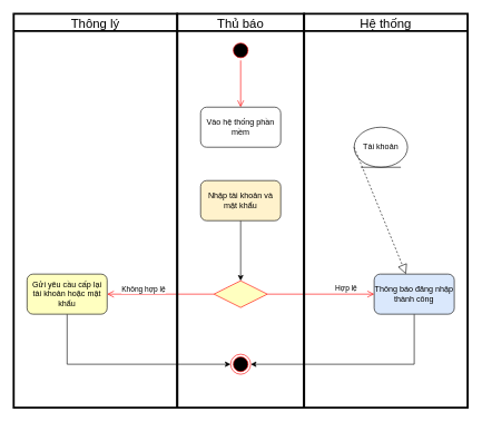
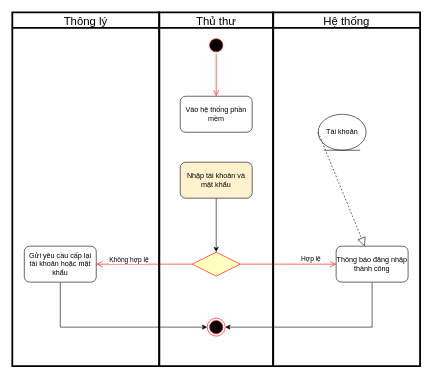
  <mxCell id="0" />
  <mxCell id="1" parent="0" />
  <mxCell id="2" value="" style="ellipse;html=1;shape=startState;fillColor=#000000;strokeColor=#ff0000;" vertex="1" parent="1"><mxGeometry x="345" y="60" width="30" height="30" as="geometry" /></mxCell>
  <mxCell id="3" value="" style="edgeStyle=orthogonalEdgeStyle;html=1;verticalAlign=bottom;endArrow=open;endSize=8;strokeColor=#ff0000;entryX=0.5;entryY=0;entryDx=0;entryDy=0;" edge="1" source="2" parent="1" target="4"><mxGeometry relative="1" as="geometry"><mxPoint x="365" y="150" as="targetPoint" /></mxGeometry></mxCell>
  <mxCell id="4" value="Vào hệ thống phần mềm" style="rounded=1;whiteSpace=wrap;html=1;" vertex="1" parent="1"><mxGeometry x="300" y="160" width="120" height="60" as="geometry" /></mxCell>
  <mxCell id="5" style="edgeStyle=orthogonalEdgeStyle;rounded=0;orthogonalLoop=1;jettySize=auto;html=1;exitX=0.5;exitY=1;exitDx=0;exitDy=0;entryX=0.5;entryY=0;entryDx=0;entryDy=0;" edge="1" parent="1" source="6" target="7"><mxGeometry relative="1" as="geometry" /></mxCell>
  <mxCell id="6" value="Nhập tài khoản và mật khẩu" style="rounded=1;whiteSpace=wrap;html=1;fillColor=#fff2cc;" vertex="1" parent="1"><mxGeometry x="300" y="270" width="120" height="60" as="geometry" /></mxCell>
  <mxCell id="7" value="" style="rhombus;whiteSpace=wrap;html=1;fillColor=#ffffc0;strokeColor=#ff0000;" vertex="1" parent="1"><mxGeometry x="320" y="420" width="80" height="40" as="geometry" /></mxCell>
  <mxCell id="8" value="Hợp lệ" style="edgeStyle=orthogonalEdgeStyle;html=1;align=left;verticalAlign=bottom;endArrow=open;endSize=8;strokeColor=#ff0000;entryX=0;entryY=0.5;entryDx=0;entryDy=0;" edge="1" source="7" parent="1" target="13"><mxGeometry x="0.25" relative="1" as="geometry"><mxPoint x="500" y="440" as="targetPoint" /><mxPoint as="offset" /></mxGeometry></mxCell>
  <mxCell id="9" value="Không hợp lệ" style="edgeStyle=orthogonalEdgeStyle;html=1;align=left;verticalAlign=top;endArrow=open;endSize=8;strokeColor=#ff0000;entryX=1;entryY=0.5;entryDx=0;entryDy=0;" edge="1" source="7" parent="1" target="11"><mxGeometry x="0.75" y="-20" relative="1" as="geometry"><mxPoint x="360" y="520" as="targetPoint" /><mxPoint as="offset" /></mxGeometry></mxCell>
  <mxCell id="10" style="edgeStyle=orthogonalEdgeStyle;rounded=0;orthogonalLoop=1;jettySize=auto;html=1;exitX=0.5;exitY=1;exitDx=0;exitDy=0;entryX=0;entryY=0.5;entryDx=0;entryDy=0;" edge="1" parent="1" source="11" target="14"><mxGeometry relative="1" as="geometry" /></mxCell>
- <mxCell id="11" value="Gửi yêu cầu cấp lại tài khoản hoặc mật khẩu" style="rounded=1;whiteSpace=wrap;html=1;fillColor=#ffffc0;" vertex="1" parent="1"><mxGeometry x="40" y="410" width="120" height="60" as="geometry" /></mxCell>
+ <mxCell id="11" value="Gửi yêu cầu cấp lại tài khoản hoặc mật khẩu" style="rounded=1;whiteSpace=wrap;html=1;" vertex="1" parent="1"><mxGeometry x="40" y="410" width="120" height="60" as="geometry" /></mxCell>
  <mxCell id="12" style="edgeStyle=orthogonalEdgeStyle;rounded=0;orthogonalLoop=1;jettySize=auto;html=1;exitX=0.5;exitY=1;exitDx=0;exitDy=0;entryX=1;entryY=0.5;entryDx=0;entryDy=0;" edge="1" parent="1" source="13" target="14"><mxGeometry relative="1" as="geometry" /></mxCell>
- <mxCell id="13" value="Thông báo đăng nhập thành công" style="rounded=1;whiteSpace=wrap;html=1;fillColor=#dae8fc;" vertex="1" parent="1"><mxGeometry x="560" y="410" width="120" height="60" as="geometry" /></mxCell>
+ <mxCell id="13" value="Thông báo đăng nhập thành công" style="rounded=1;whiteSpace=wrap;html=1;" vertex="1" parent="1"><mxGeometry x="560" y="410" width="120" height="60" as="geometry" /></mxCell>
  <mxCell id="14" value="" style="ellipse;html=1;shape=endState;fillColor=#000000;strokeColor=#ff0000;" vertex="1" parent="1"><mxGeometry x="345" y="530" width="30" height="30" as="geometry" /></mxCell>
  <mxCell id="15" value="Tài khoản" style="ellipse;shape=umlEntity;whiteSpace=wrap;html=1;" vertex="1" parent="1"><mxGeometry x="530" y="190" width="80" height="60" as="geometry" /></mxCell>
  <mxCell id="16" value="" style="endArrow=block;dashed=1;endFill=0;endSize=12;html=1;exitX=0;exitY=0.5;exitDx=0;exitDy=0;" edge="1" parent="1" source="15" target="13"><mxGeometry width="160" relative="1" as="geometry"><mxPoint x="290" y="330" as="sourcePoint" /><mxPoint x="450" y="330" as="targetPoint" /></mxGeometry></mxCell>
- <mxCell id="17" value="Thủ báo" style="swimlane;fontStyle=0;childLayout=stackLayout;horizontal=1;startSize=26;fillColor=none;horizontalStack=0;resizeParent=1;resizeParentMax=0;resizeLast=0;collapsible=1;marginBottom=0;fontSize=19;strokeWidth=3;" vertex="1" parent="1"><mxGeometry x="265" y="20" width="190" height="590" as="geometry" /></mxCell>
+ <mxCell id="17" value="Thủ thư" style="swimlane;fontStyle=0;childLayout=stackLayout;horizontal=1;startSize=26;fillColor=none;horizontalStack=0;resizeParent=1;resizeParentMax=0;resizeLast=0;collapsible=1;marginBottom=0;fontSize=19;strokeWidth=3;" vertex="1" parent="1"><mxGeometry x="265" y="20" width="190" height="590" as="geometry" /></mxCell>
  <mxCell id="18" value="Hệ thống" style="swimlane;fontStyle=0;childLayout=stackLayout;horizontal=1;startSize=26;fillColor=none;horizontalStack=0;resizeParent=1;resizeParentMax=0;resizeLast=0;collapsible=1;marginBottom=0;fontSize=19;strokeWidth=3;" vertex="1" parent="1"><mxGeometry x="455" y="20" width="245" height="590" as="geometry" /></mxCell>
  <mxCell id="19" value="Thông lý" style="swimlane;fontStyle=0;childLayout=stackLayout;horizontal=1;startSize=26;fillColor=none;horizontalStack=0;resizeParent=1;resizeParentMax=0;resizeLast=0;collapsible=1;marginBottom=0;fontSize=19;strokeWidth=3;" vertex="1" parent="1"><mxGeometry x="20" y="20" width="245" height="590" as="geometry" /></mxCell>
